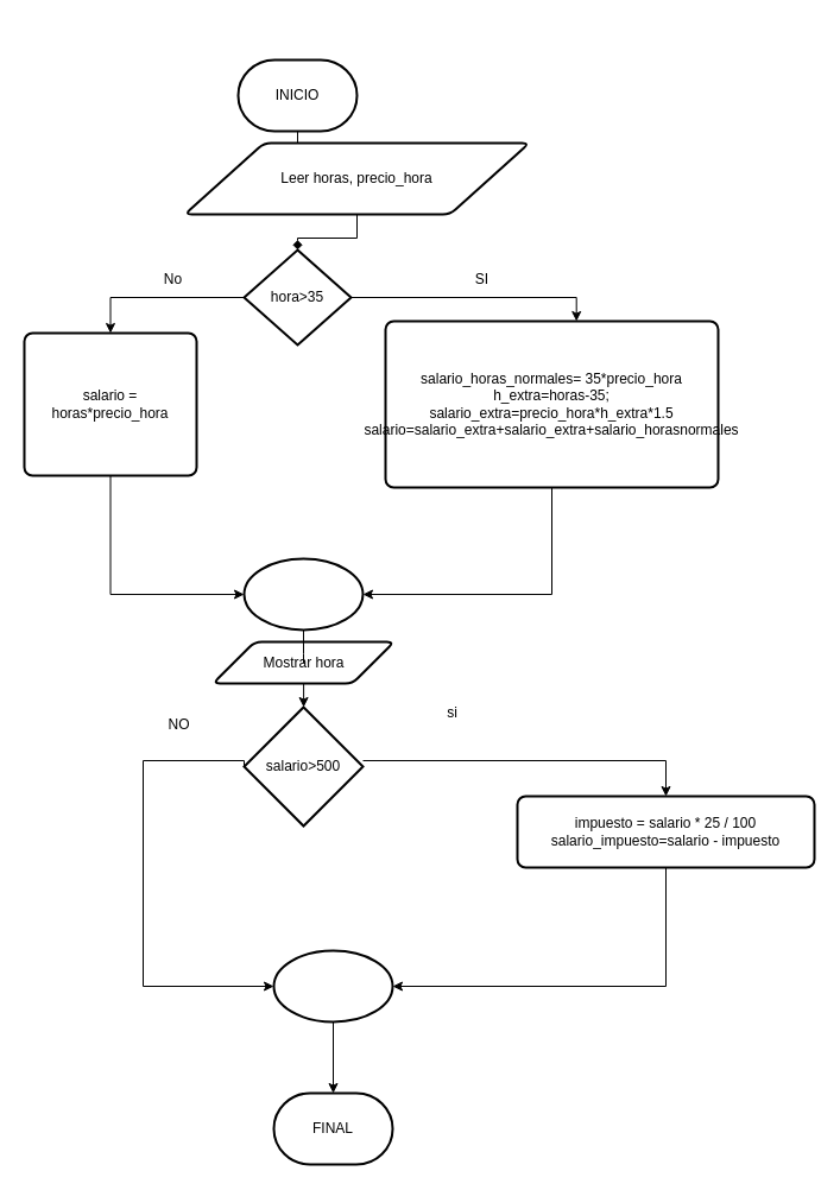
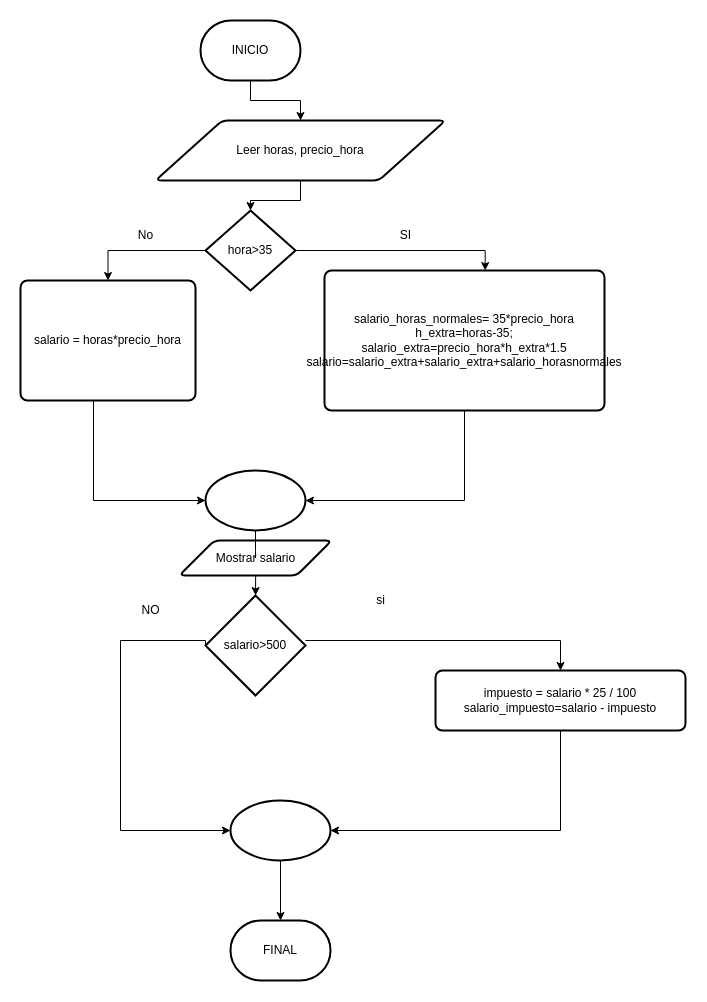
  <mxCell id="0" />
  <mxCell id="1" parent="0" />
  <mxCell id="2" style="edgeStyle=orthogonalEdgeStyle;rounded=0;orthogonalLoop=1;jettySize=auto;html=1;entryX=0.5;entryY=0;entryDx=0;entryDy=0;" parent="1" source="3" target="6" edge="1"><mxGeometry relative="1" as="geometry" /></mxCell>
- <mxCell id="3" value="INICIO" style="strokeWidth=2;html=1;shape=mxgraph.flowchart.terminator;whiteSpace=wrap;" parent="1" vertex="1"><mxGeometry x="200" y="50" width="100" height="60" as="geometry" /></mxCell>
+ <mxCell id="3" value="INICIO" style="strokeWidth=2;html=1;shape=mxgraph.flowchart.terminator;whiteSpace=wrap;" parent="1" vertex="1"><mxGeometry x="200" y="20" width="100" height="60" as="geometry" /></mxCell>
  <mxCell id="4" value="FINAL" style="strokeWidth=2;html=1;shape=mxgraph.flowchart.terminator;whiteSpace=wrap;" parent="1" vertex="1"><mxGeometry x="230" y="920" width="100" height="60" as="geometry" /></mxCell>
- <mxCell id="5" style="edgeStyle=orthogonalEdgeStyle;rounded=0;orthogonalLoop=1;jettySize=auto;html=1;endArrow=diamond;" parent="1" source="6" target="9" edge="1"><mxGeometry relative="1" as="geometry" /></mxCell>
+ <mxCell id="5" style="edgeStyle=orthogonalEdgeStyle;rounded=0;orthogonalLoop=1;jettySize=auto;html=1;" parent="1" source="6" target="9" edge="1"><mxGeometry relative="1" as="geometry" /></mxCell>
  <mxCell id="6" value="Leer horas, precio_hora" style="shape=parallelogram;html=1;strokeWidth=2;perimeter=parallelogramPerimeter;whiteSpace=wrap;rounded=1;arcSize=12;size=0.23;" parent="1" vertex="1"><mxGeometry x="155" y="120" width="290" height="60" as="geometry" /></mxCell>
  <mxCell id="7" style="edgeStyle=orthogonalEdgeStyle;rounded=0;orthogonalLoop=1;jettySize=auto;html=1;entryX=0.5;entryY=0;entryDx=0;entryDy=0;" parent="1" source="9" target="11" edge="1"><mxGeometry relative="1" as="geometry"><mxPoint x="90" y="240" as="targetPoint" /></mxGeometry></mxCell>
  <mxCell id="8" style="edgeStyle=orthogonalEdgeStyle;rounded=0;orthogonalLoop=1;jettySize=auto;html=1;entryX=0.574;entryY=0;entryDx=0;entryDy=0;entryPerimeter=0;" parent="1" source="9" target="13" edge="1"><mxGeometry relative="1" as="geometry"><mxPoint x="480" y="240" as="targetPoint" /></mxGeometry></mxCell>
  <mxCell id="9" value="hora&amp;gt;35" style="strokeWidth=2;html=1;shape=mxgraph.flowchart.decision;whiteSpace=wrap;" parent="1" vertex="1"><mxGeometry x="205" y="210" width="90" height="80" as="geometry" /></mxCell>
  <mxCell id="10" style="edgeStyle=orthogonalEdgeStyle;rounded=0;orthogonalLoop=1;jettySize=auto;html=1;entryX=0;entryY=0.5;entryDx=0;entryDy=0;entryPerimeter=0;" parent="1" source="11" edge="1"><mxGeometry relative="1" as="geometry"><mxPoint x="205" y="500" as="targetPoint" /><Array as="points"><mxPoint x="93" y="500" /></Array></mxGeometry></mxCell>
- <mxCell id="11" value="salario = horas*precio_hora" style="rounded=1;whiteSpace=wrap;html=1;absoluteArcSize=1;arcSize=14;strokeWidth=2;" parent="1" vertex="1"><mxGeometry x="20" y="280" width="145" height="120" as="geometry" /></mxCell>
+ <mxCell id="11" value="salario = horas*precio_hora" style="rounded=1;whiteSpace=wrap;html=1;absoluteArcSize=1;arcSize=14;strokeWidth=2;" parent="1" vertex="1"><mxGeometry x="20" y="280" width="175" height="120" as="geometry" /></mxCell>
  <mxCell id="12" style="edgeStyle=orthogonalEdgeStyle;rounded=0;orthogonalLoop=1;jettySize=auto;html=1;entryX=1;entryY=0.5;entryDx=0;entryDy=0;entryPerimeter=0;" parent="1" source="13" edge="1"><mxGeometry relative="1" as="geometry"><mxPoint x="305" y="500" as="targetPoint" /><Array as="points"><mxPoint x="464" y="500" /></Array></mxGeometry></mxCell>
  <mxCell id="13" value="salario_horas_normales= 35*precio_hora&lt;br&gt;h_extra=horas-35;&lt;br&gt;salario_extra=precio_hora*h_extra*1.5&lt;br&gt;salario=salario_extra+salario_extra+salario_horasnormales" style="rounded=1;whiteSpace=wrap;html=1;absoluteArcSize=1;arcSize=14;strokeWidth=2;" parent="1" vertex="1"><mxGeometry x="324" y="270" width="280" height="140" as="geometry" /></mxCell>
  <mxCell id="14" style="edgeStyle=orthogonalEdgeStyle;rounded=0;orthogonalLoop=1;jettySize=auto;html=1;entryX=0;entryY=0.5;entryDx=0;entryDy=0;entryPerimeter=0;exitX=0;exitY=0.5;exitDx=0;exitDy=0;exitPerimeter=0;" parent="1" source="16" target="20" edge="1"><mxGeometry relative="1" as="geometry"><mxPoint x="120" y="820" as="targetPoint" /><Array as="points"><mxPoint x="205" y="640" /><mxPoint x="120" y="640" /><mxPoint x="120" y="830" /></Array></mxGeometry></mxCell>
  <mxCell id="15" style="edgeStyle=orthogonalEdgeStyle;rounded=0;orthogonalLoop=1;jettySize=auto;html=1;entryX=0.5;entryY=0;entryDx=0;entryDy=0;" parent="1" source="16" target="24" edge="1"><mxGeometry relative="1" as="geometry"><mxPoint x="520" y="630" as="targetPoint" /><Array as="points"><mxPoint x="560" y="640" /></Array></mxGeometry></mxCell>
  <mxCell id="16" value="salario&amp;gt;500" style="strokeWidth=2;html=1;shape=mxgraph.flowchart.decision;whiteSpace=wrap;" parent="1" vertex="1"><mxGeometry x="205" y="595" width="100" height="100" as="geometry" /></mxCell>
  <mxCell id="17" style="edgeStyle=orthogonalEdgeStyle;rounded=0;orthogonalLoop=1;jettySize=auto;html=1;startArrow=none;" parent="1" source="27" target="16" edge="1"><mxGeometry relative="1" as="geometry" /></mxCell>
  <mxCell id="18" value="" style="strokeWidth=2;html=1;shape=mxgraph.flowchart.start_1;whiteSpace=wrap;" parent="1" vertex="1"><mxGeometry x="205" y="470" width="100" height="60" as="geometry" /></mxCell>
  <mxCell id="19" style="edgeStyle=orthogonalEdgeStyle;rounded=0;orthogonalLoop=1;jettySize=auto;html=1;entryX=0.5;entryY=0;entryDx=0;entryDy=0;entryPerimeter=0;" parent="1" source="20" target="4" edge="1"><mxGeometry relative="1" as="geometry"><mxPoint x="280" y="890" as="targetPoint" /></mxGeometry></mxCell>
  <mxCell id="20" value="" style="strokeWidth=2;html=1;shape=mxgraph.flowchart.start_1;whiteSpace=wrap;" parent="1" vertex="1"><mxGeometry x="230" y="800" width="100" height="60" as="geometry" /></mxCell>
  <mxCell id="21" value="No" style="text;html=1;align=center;verticalAlign=middle;resizable=0;points=[];autosize=1;strokeColor=none;fillColor=none;" parent="1" vertex="1"><mxGeometry x="125" y="220" width="40" height="30" as="geometry" /></mxCell>
  <mxCell id="22" value="SI" style="text;html=1;align=center;verticalAlign=middle;resizable=0;points=[];autosize=1;strokeColor=none;fillColor=none;" parent="1" vertex="1"><mxGeometry x="390" y="220" width="30" height="30" as="geometry" /></mxCell>
  <mxCell id="23" style="edgeStyle=orthogonalEdgeStyle;rounded=0;orthogonalLoop=1;jettySize=auto;html=1;entryX=1;entryY=0.5;entryDx=0;entryDy=0;entryPerimeter=0;" parent="1" source="24" target="20" edge="1"><mxGeometry relative="1" as="geometry"><mxPoint x="560" y="830" as="targetPoint" /><Array as="points"><mxPoint x="560" y="830" /></Array></mxGeometry></mxCell>
  <mxCell id="24" value="impuesto = salario * 25 / 100&lt;br&gt;salario_impuesto=salario - impuesto" style="rounded=1;whiteSpace=wrap;html=1;absoluteArcSize=1;arcSize=14;strokeWidth=2;" parent="1" vertex="1"><mxGeometry x="435" y="670" width="250" height="60" as="geometry" /></mxCell>
  <mxCell id="25" value="NO" style="text;html=1;align=center;verticalAlign=middle;resizable=0;points=[];autosize=1;strokeColor=none;fillColor=none;" parent="1" vertex="1"><mxGeometry x="130" y="595" width="40" height="30" as="geometry" /></mxCell>
  <mxCell id="26" value="si" style="text;html=1;align=center;verticalAlign=middle;resizable=0;points=[];autosize=1;strokeColor=none;fillColor=none;" parent="1" vertex="1"><mxGeometry x="365" y="585" width="30" height="30" as="geometry" /></mxCell>
- <mxCell id="27" value="Mostrar hora&lt;br&gt;" style="shape=parallelogram;html=1;strokeWidth=2;perimeter=parallelogramPerimeter;whiteSpace=wrap;rounded=1;arcSize=12;size=0.23;" vertex="1" parent="1"><mxGeometry x="178.75" y="540" width="152.5" height="35" as="geometry" /></mxCell>
+ <mxCell id="27" value="Mostrar salario&lt;br&gt;" style="shape=parallelogram;html=1;strokeWidth=2;perimeter=parallelogramPerimeter;whiteSpace=wrap;rounded=1;arcSize=12;size=0.23;" vertex="1" parent="1"><mxGeometry x="178.75" y="540" width="152.5" height="35" as="geometry" /></mxCell>
  <mxCell id="28" value="" style="edgeStyle=orthogonalEdgeStyle;rounded=0;orthogonalLoop=1;jettySize=auto;html=1;endArrow=none;" edge="1" parent="1" source="18" target="27"><mxGeometry relative="1" as="geometry"><mxPoint x="255" y="530" as="sourcePoint" /><mxPoint x="257.5" y="585" as="targetPoint" /></mxGeometry></mxCell>
